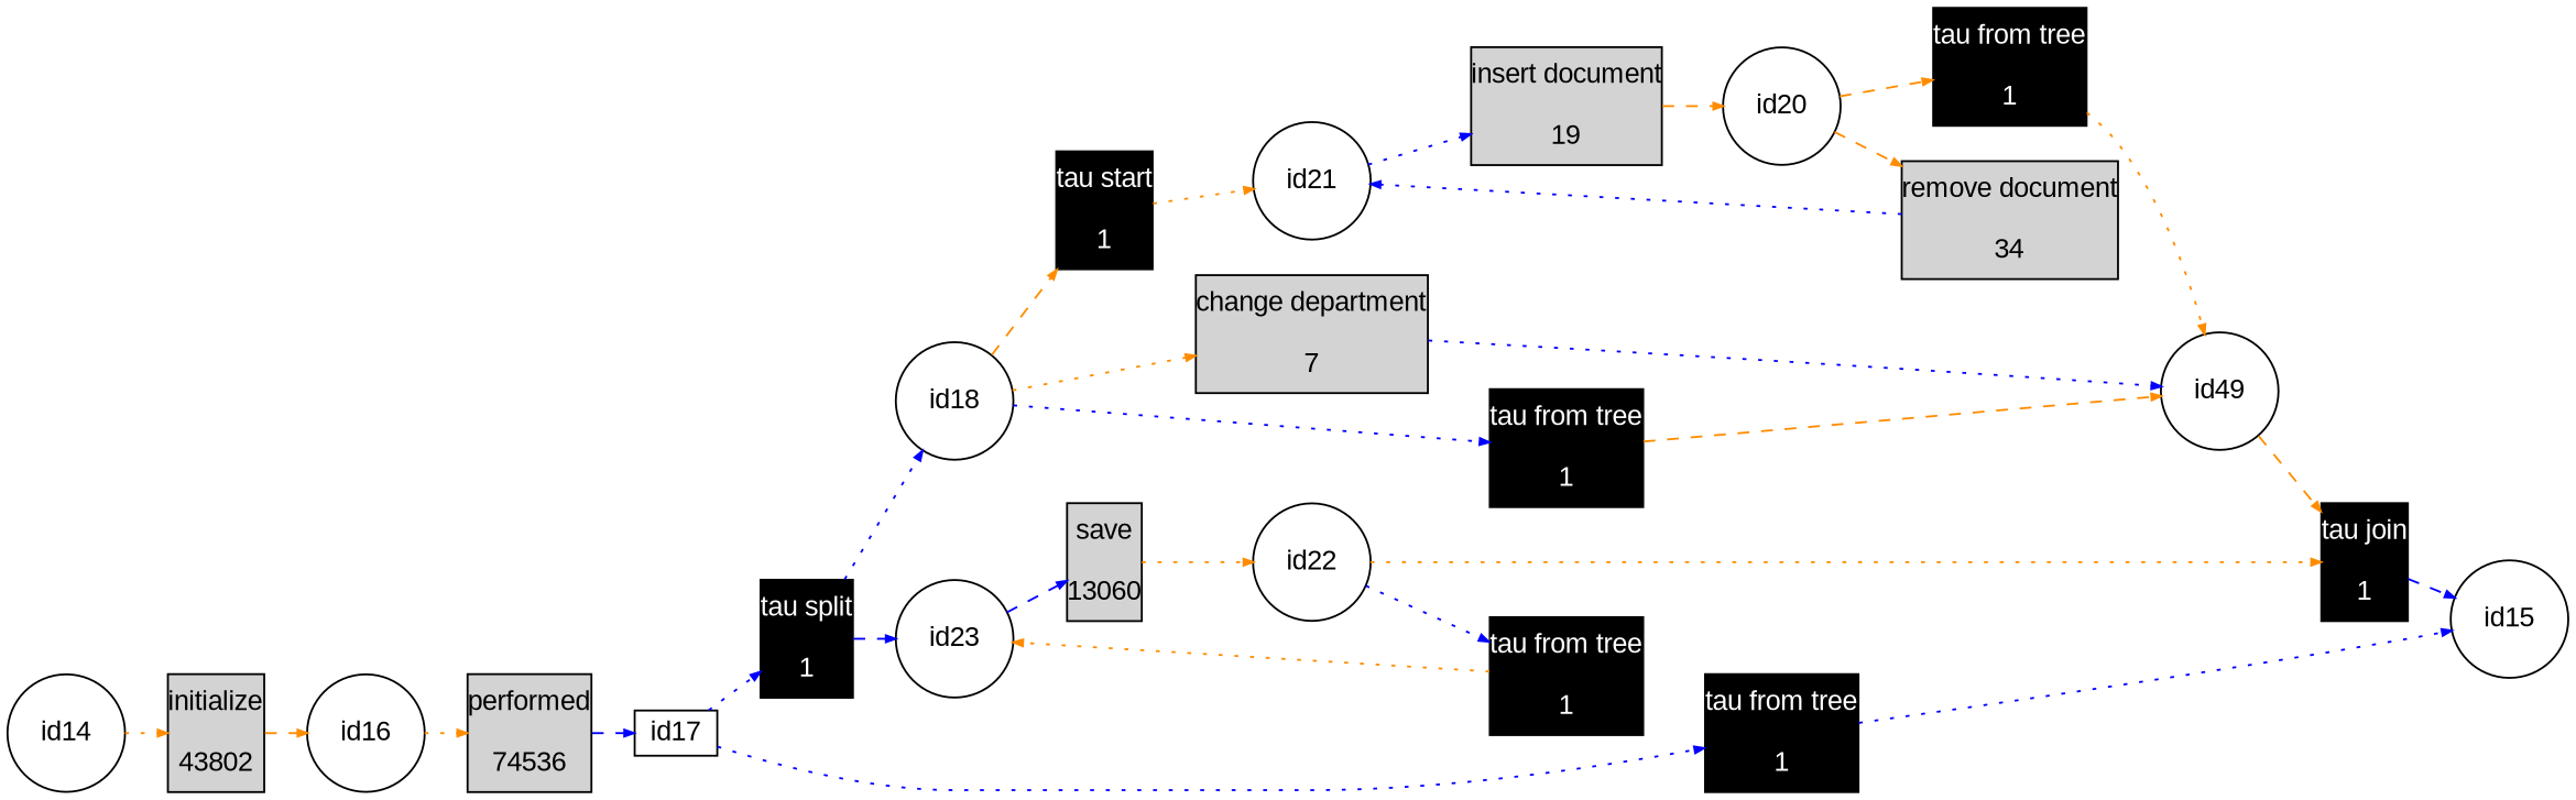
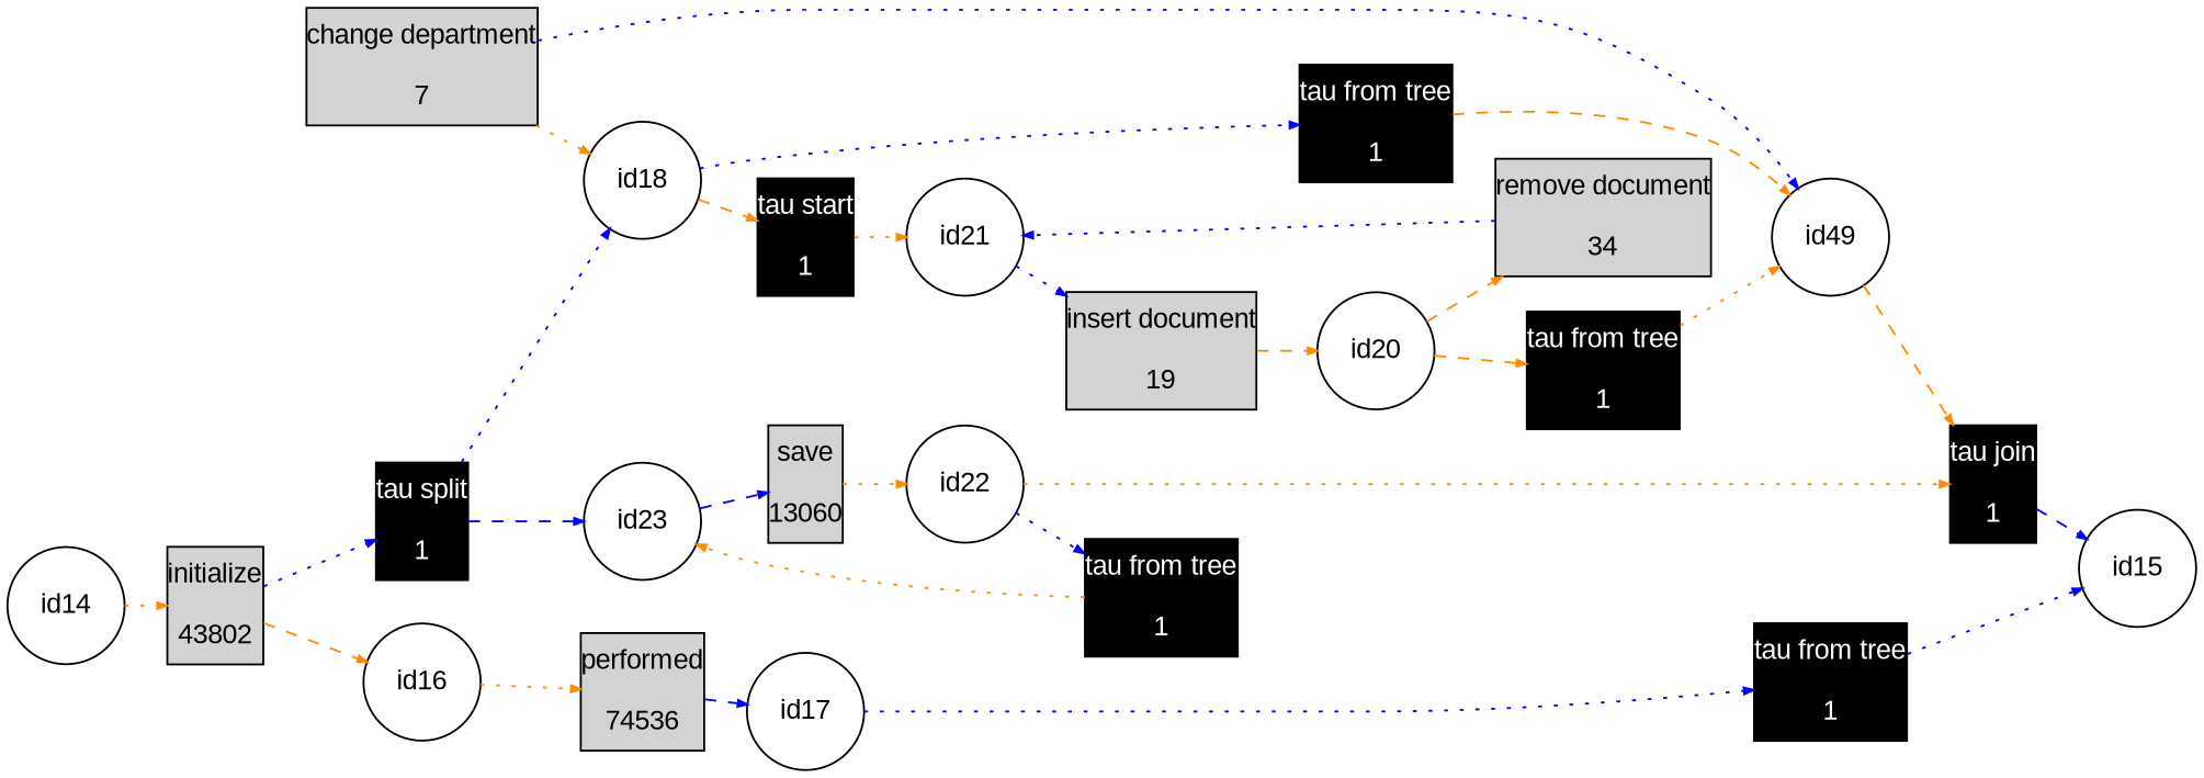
  digraph {
    fontname=Arial
    fontsize=14
    rankdir=LR
    ranksep=.3
    remincross=true
    node [fontname=Arial fontsize=14 margin="0, 0.1" shape=box style=filled]
    edge [arrowsize=0.5 color=darkorange style=dotted]
    n1 [height=.2 label="initialize\n\n43802" width=.2]
    id16 [height=.2 shape=circle width=.2 margin="" style=""]
    n3 [height=.2 label="performed\n\n74536" width=.2]
-   id17 [height=.2 width=.2 margin="" style=""]
+   id17 [height=.2 shape=circle width=.2 margin="" style=""]
    n5 [color=black fontcolor=white height=.2 label="tau split\n\n1" width=.2]
    n6 [color=black fontcolor=white height=.2 label="tau from tree\n\n1" width=.2]
    id18 [height=.2 shape=circle width=.2 margin="" style=""]
    id23 [height=.2 shape=circle width=.2 margin="" style=""]
    n9 [color=black fontcolor=white height=.2 label="tau start\n\n1" width=.2]
    n10 [height=.2 label="change department\n\n7" width=.2]
    n11 [color=black fontcolor=white height=.2 label="tau from tree\n\n1" width=.2]
    n12 [height=.2 label="save\n\n13060" width=.2]
    n13 [color=black fontcolor=white height=.2 label="tau join\n\n1" width=.2]
    id15 [height=.2 shape=circle width=.2 margin="" style=""]
    id21 [height=.2 shape=circle width=.2 margin="" style=""]
    n16 [height=.2 label="insert document\n\n19" width=.2]
    id20 [height=.2 shape=circle width=.2 margin="" style=""]
    n18 [height=.2 label="remove document\n\n34" width=.2]
    n19 [color=black fontcolor=white height=.2 label="tau from tree\n\n1" width=.2]
    n20 [height=.2 label=id49 shape=circle width=.2 margin="" style=""]
    id22 [height=.2 shape=circle width=.2 margin="" style=""]
    n22 [color=black fontcolor=white height=.2 label="tau from tree\n\n1" width=.2]
    id14 [height=.2 shape=circle width=.2 margin="" style=""]
    n1 -> id16 [style=dashed]
    id16 -> n3
    n3 -> id17 [color=blue style=dashed]
-   id17 -> n5 [color=blue]
+   n1 -> n5 [color=blue]
    id17 -> n6 [color=blue]
    n5 -> id18 [color=blue]
    n5 -> id23 [color=blue style=dashed]
    n6 -> id15 [color=blue]
    id18 -> n9 [style=dashed]
-   id18 -> n10
+   n10 -> id18
    id18 -> n11 [color=blue]
    id23 -> n12 [color=blue style=dashed]
    n9 -> id21
    n10 -> n20 [color=blue]
    n11 -> n20 [style=dashed]
    n12 -> id22
    n13 -> id15 [color=blue style=dashed]
    id21 -> n16 [color=blue]
    n16 -> id20 [style=dashed]
    id20 -> n18 [style=dashed]
    id20 -> n19 [style=dashed]
    n18 -> id21 [color=blue]
    n19 -> n20
    n20 -> n13 [style=dashed]
    id22 -> n13
    id22 -> n22 [color=blue]
    n22 -> id23
    id14 -> n1
  }
